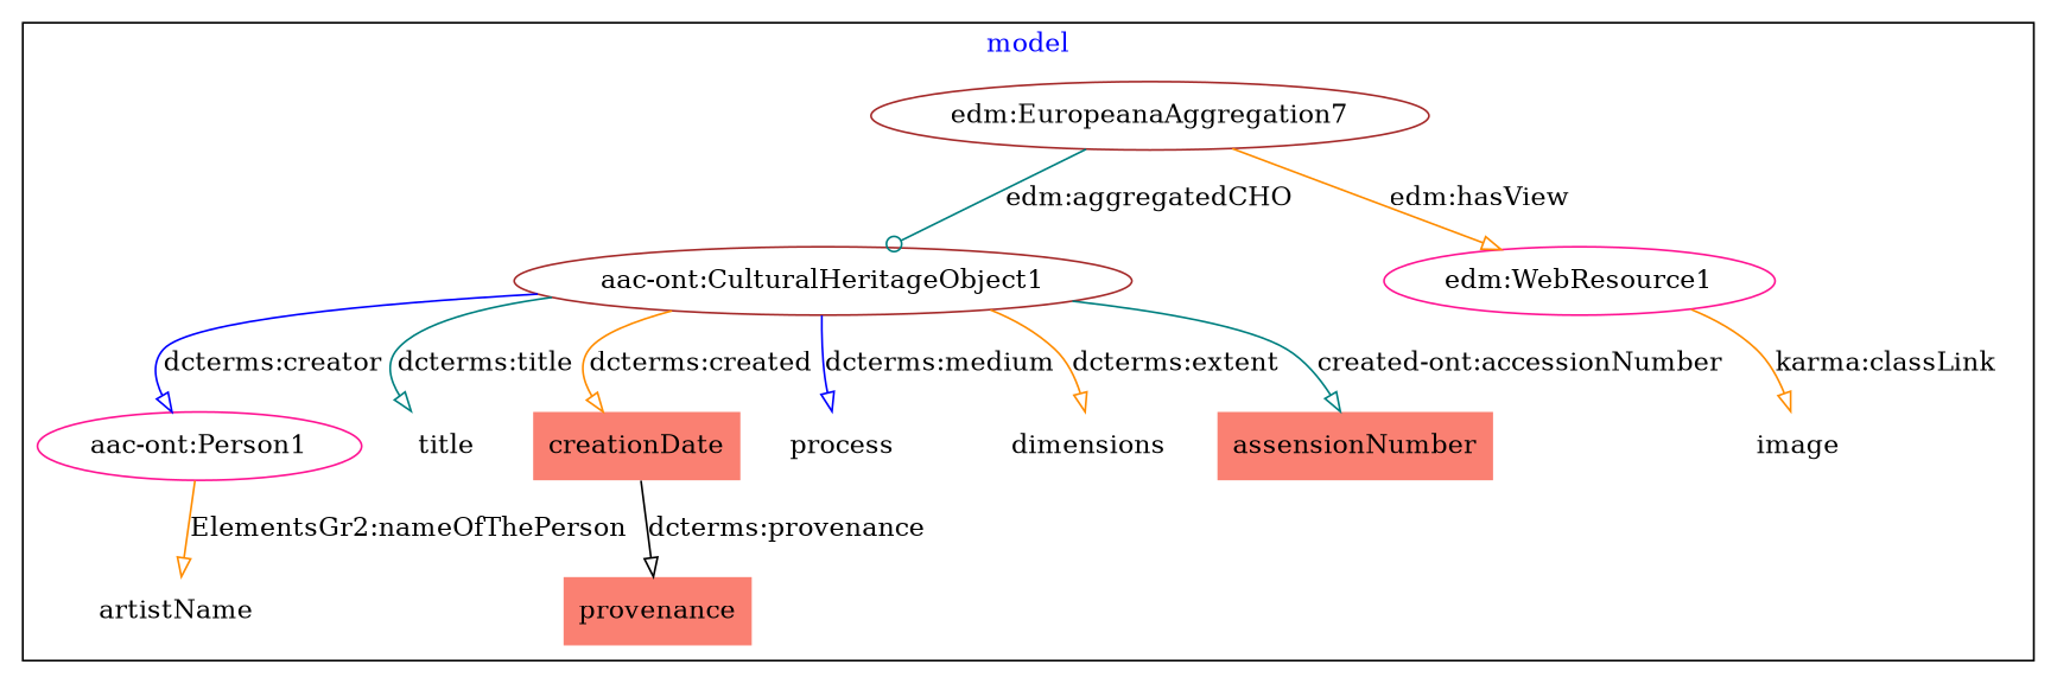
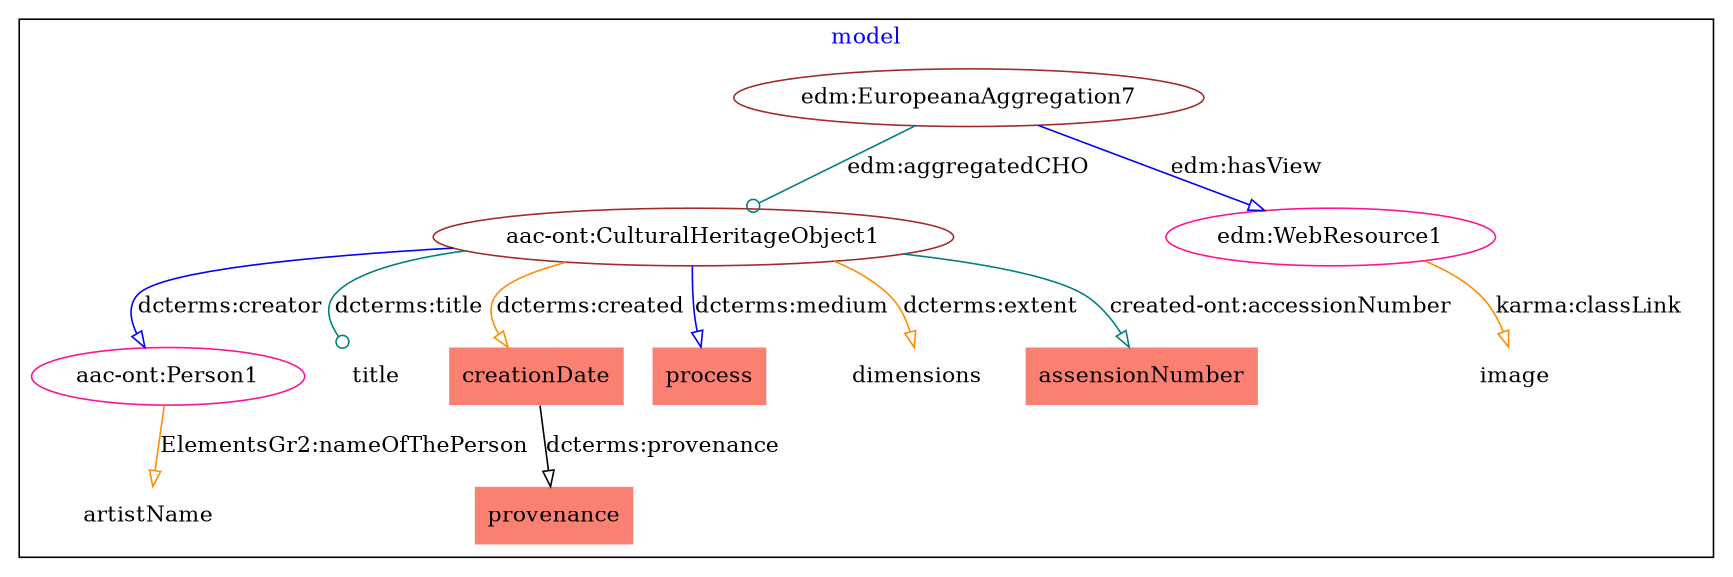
  digraph {
    fontcolor=blue
    remincross=true
    node [color=deeppink fillcolor=white style=filled shape=plaintext]
    edge [arrowhead=onormal color=darkorange fontcolor=black]
    n1 [label="aac-ont:Person1" shape=""]
    n2 [label=artistName]
    n3 [color=brown label="aac-ont:CulturalHeritageObject1" shape=""]
    n4 [color=brown label=title]
    n5 [color=brown fillcolor=salmon label=creationDate]
-   n6 [label=process]
+   n6 [fillcolor=salmon label=process]
    n7 [color=brown label=dimensions]
    n8 [color=brown fillcolor=salmon label=provenance]
    n9 [fillcolor=salmon label=assensionNumber]
    n10 [label="edm:WebResource1" shape=""]
    n11 [label=image]
    n12 [color=brown label="edm:EuropeanaAggregation7" shape=""]
    subgraph cluster_1 {
      label=model
      n1
      n2
      n3
      n4
      n5
      n6
      n7
      n8
      n9
      n10
      n11
      n12
    }
    n1 -> n2 [label="ElementsGr2:nameOfThePerson"]
    n3 -> n1 [color=blue label="dcterms:creator"]
-   n3 -> n4 [color=teal label="dcterms:title"]
+   n3 -> n4 [arrowhead=odot color=teal label="dcterms:title"]
    n3 -> n5 [label="dcterms:created"]
    n3 -> n6 [color=blue label="dcterms:medium"]
    n3 -> n7 [label="dcterms:extent"]
    n3 -> n9 [color=teal label="created-ont:accessionNumber"]
    n5 -> n8 [color=black label="dcterms:provenance"]
    n10 -> n11 [label="karma:classLink"]
    n12 -> n3 [arrowhead=odot color=teal label="edm:aggregatedCHO"]
-   n12 -> n10 [label="edm:hasView"]
+   n12 -> n10 [color=blue label="edm:hasView"]
  }
